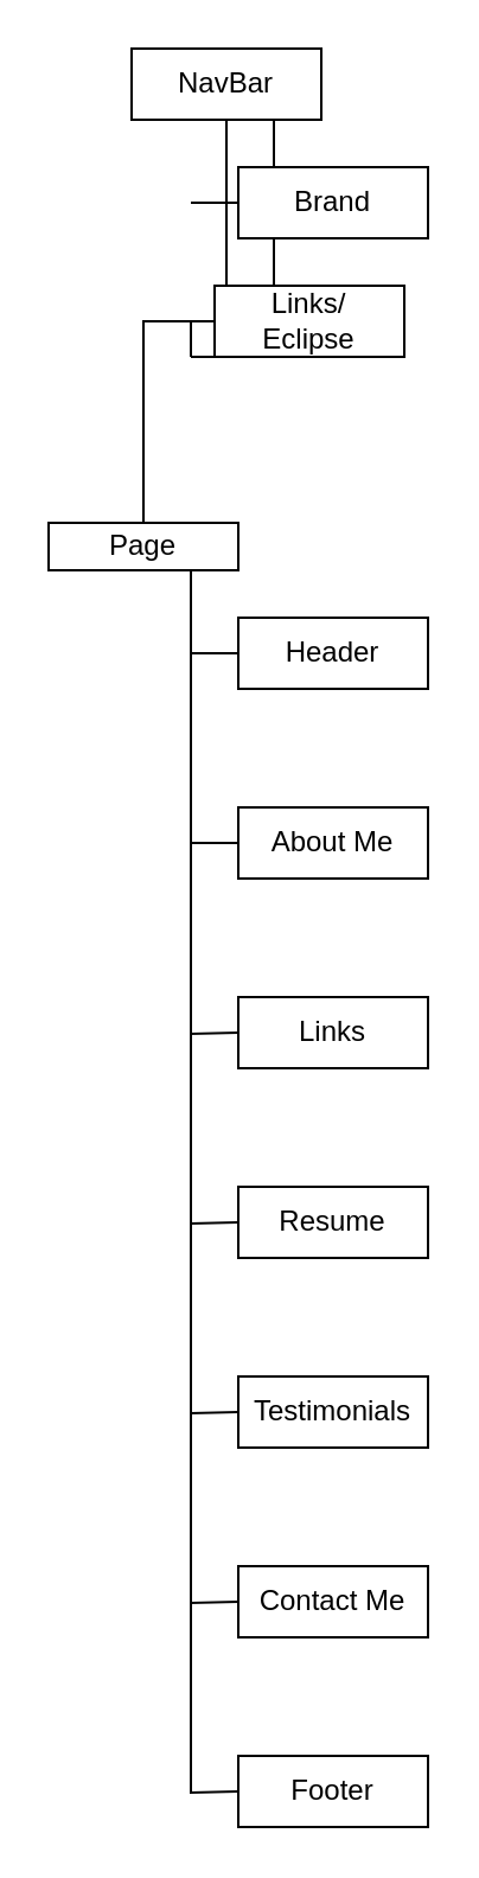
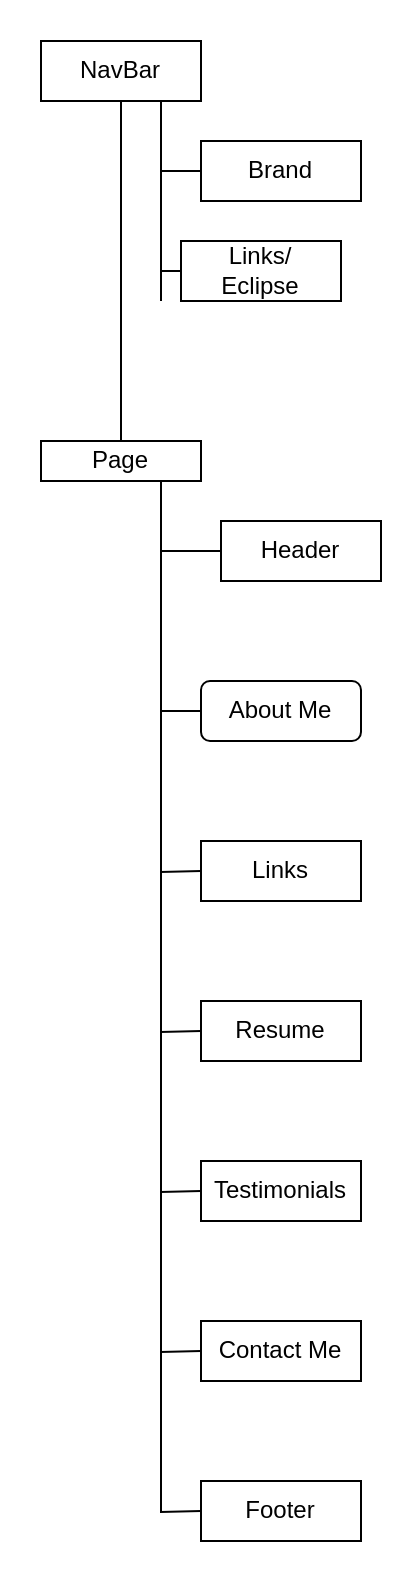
  <mxCell id="0" />
  <mxCell id="1" parent="0" />
  <mxCell id="2" value="" style="edgeStyle=orthogonalEdgeStyle;rounded=0;orthogonalLoop=1;jettySize=auto;html=1;endArrow=none;endFill=0;" edge="1" parent="1" source="4" target="5"><mxGeometry relative="1" as="geometry" /></mxCell>
  <mxCell id="3" style="edgeStyle=orthogonalEdgeStyle;rounded=0;orthogonalLoop=1;jettySize=auto;html=1;exitX=0.75;exitY=1;exitDx=0;exitDy=0;endArrow=none;endFill=0;" edge="1" parent="1" source="4"><mxGeometry relative="1" as="geometry"><mxPoint x="80" y="150" as="targetPoint" /><Array as="points"><mxPoint x="80" y="150" /><mxPoint x="80" y="150" /></Array></mxGeometry></mxCell>
- <mxCell id="4" value="NavBar" style="rounded=0;whiteSpace=wrap;html=1;" vertex="1" parent="1"><mxGeometry x="55" y="20" width="80" height="30" as="geometry" /></mxCell>
+ <mxCell id="4" value="NavBar" style="rounded=0;whiteSpace=wrap;html=1;" vertex="1" parent="1"><mxGeometry x="20" y="20" width="80" height="30" as="geometry" /></mxCell>
  <mxCell id="5" value="Page" style="rounded=0;whiteSpace=wrap;html=1;" vertex="1" parent="1"><mxGeometry x="20" y="220" width="80" height="20" as="geometry" /></mxCell>
  <mxCell id="6" style="edgeStyle=orthogonalEdgeStyle;rounded=0;orthogonalLoop=1;jettySize=auto;html=1;exitX=0;exitY=0.5;exitDx=0;exitDy=0;endArrow=none;endFill=0;" edge="1" parent="1" source="7"><mxGeometry relative="1" as="geometry"><mxPoint x="80" y="85.116" as="targetPoint" /></mxGeometry></mxCell>
  <mxCell id="7" value="Brand&lt;br&gt;" style="rounded=0;whiteSpace=wrap;html=1;" vertex="1" parent="1"><mxGeometry x="100" y="70" width="80" height="30" as="geometry" /></mxCell>
  <mxCell id="8" style="edgeStyle=orthogonalEdgeStyle;rounded=0;orthogonalLoop=1;jettySize=auto;html=1;exitX=0;exitY=0.5;exitDx=0;exitDy=0;endArrow=none;endFill=0;" edge="1" parent="1" source="9"><mxGeometry relative="1" as="geometry"><mxPoint x="80" y="150" as="targetPoint" /></mxGeometry></mxCell>
  <mxCell id="9" value="Links/&lt;br&gt;Eclipse&lt;br&gt;" style="rounded=0;whiteSpace=wrap;html=1;" vertex="1" parent="1"><mxGeometry x="90" y="120" width="80" height="30" as="geometry" /></mxCell>
  <mxCell id="10" style="edgeStyle=orthogonalEdgeStyle;rounded=0;orthogonalLoop=1;jettySize=auto;html=1;endArrow=none;endFill=0;entryX=0.75;entryY=1;entryDx=0;entryDy=0;" edge="1" parent="1" source="11" target="5"><mxGeometry relative="1" as="geometry"><mxPoint x="90" y="275" as="targetPoint" /><Array as="points"><mxPoint x="80" y="275" /></Array></mxGeometry></mxCell>
- <mxCell id="11" value="Header" style="rounded=0;whiteSpace=wrap;html=1;" vertex="1" parent="1"><mxGeometry x="100" y="260" width="80" height="30" as="geometry" /></mxCell>
+ <mxCell id="11" value="Header" style="rounded=0;whiteSpace=wrap;html=1;" vertex="1" parent="1"><mxGeometry x="110" y="260" width="80" height="30" as="geometry" /></mxCell>
  <mxCell id="12" style="edgeStyle=orthogonalEdgeStyle;rounded=0;orthogonalLoop=1;jettySize=auto;html=1;exitX=0;exitY=0.5;exitDx=0;exitDy=0;endArrow=none;endFill=0;" edge="1" parent="1" source="13"><mxGeometry relative="1" as="geometry"><mxPoint x="80" y="270" as="targetPoint" /></mxGeometry></mxCell>
- <mxCell id="13" value="About Me" style="rounded=0;whiteSpace=wrap;html=1;" vertex="1" parent="1"><mxGeometry x="100" y="340" width="80" height="30" as="geometry" /></mxCell>
+ <mxCell id="13" value="About Me" style="whiteSpace=wrap;html=1;rounded=1;" vertex="1" parent="1"><mxGeometry x="100" y="340" width="80" height="30" as="geometry" /></mxCell>
  <mxCell id="14" value="Links" style="rounded=0;whiteSpace=wrap;html=1;" vertex="1" parent="1"><mxGeometry x="100" y="420" width="80" height="30" as="geometry" /></mxCell>
  <mxCell id="15" value="Resume" style="rounded=0;whiteSpace=wrap;html=1;" vertex="1" parent="1"><mxGeometry x="100" y="500" width="80" height="30" as="geometry" /></mxCell>
  <mxCell id="16" value="Testimonials&lt;br&gt;" style="rounded=0;whiteSpace=wrap;html=1;" vertex="1" parent="1"><mxGeometry x="100" y="580" width="80" height="30" as="geometry" /></mxCell>
  <mxCell id="17" value="Contact Me&lt;br&gt;" style="rounded=0;whiteSpace=wrap;html=1;" vertex="1" parent="1"><mxGeometry x="100" y="660" width="80" height="30" as="geometry" /></mxCell>
  <mxCell id="18" value="Footer" style="rounded=0;whiteSpace=wrap;html=1;" vertex="1" parent="1"><mxGeometry x="100" y="740" width="80" height="30" as="geometry" /></mxCell>
  <mxCell id="19" style="edgeStyle=orthogonalEdgeStyle;rounded=0;orthogonalLoop=1;jettySize=auto;html=1;exitX=0;exitY=0.5;exitDx=0;exitDy=0;endArrow=none;endFill=0;" edge="1" parent="1"><mxGeometry relative="1" as="geometry"><mxPoint x="80" y="350" as="targetPoint" /><mxPoint x="100" y="435" as="sourcePoint" /></mxGeometry></mxCell>
  <mxCell id="20" style="edgeStyle=orthogonalEdgeStyle;rounded=0;orthogonalLoop=1;jettySize=auto;html=1;exitX=0;exitY=0.5;exitDx=0;exitDy=0;endArrow=none;endFill=0;" edge="1" parent="1"><mxGeometry relative="1" as="geometry"><mxPoint x="80" y="430" as="targetPoint" /><mxPoint x="100" y="515" as="sourcePoint" /></mxGeometry></mxCell>
  <mxCell id="21" style="edgeStyle=orthogonalEdgeStyle;rounded=0;orthogonalLoop=1;jettySize=auto;html=1;exitX=0;exitY=0.5;exitDx=0;exitDy=0;endArrow=none;endFill=0;" edge="1" parent="1"><mxGeometry relative="1" as="geometry"><mxPoint x="80" y="670" as="targetPoint" /><mxPoint x="100" y="755" as="sourcePoint" /></mxGeometry></mxCell>
  <mxCell id="22" style="edgeStyle=orthogonalEdgeStyle;rounded=0;orthogonalLoop=1;jettySize=auto;html=1;exitX=0;exitY=0.5;exitDx=0;exitDy=0;endArrow=none;endFill=0;" edge="1" parent="1"><mxGeometry relative="1" as="geometry"><mxPoint x="80" y="510" as="targetPoint" /><mxPoint x="100" y="595" as="sourcePoint" /></mxGeometry></mxCell>
  <mxCell id="23" style="edgeStyle=orthogonalEdgeStyle;rounded=0;orthogonalLoop=1;jettySize=auto;html=1;exitX=0;exitY=0.5;exitDx=0;exitDy=0;endArrow=none;endFill=0;" edge="1" parent="1"><mxGeometry relative="1" as="geometry"><mxPoint x="80" y="590" as="targetPoint" /><mxPoint x="100" y="675" as="sourcePoint" /></mxGeometry></mxCell>
